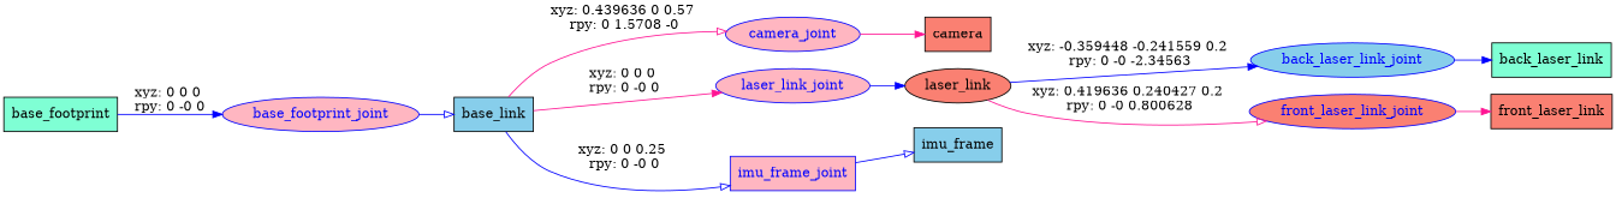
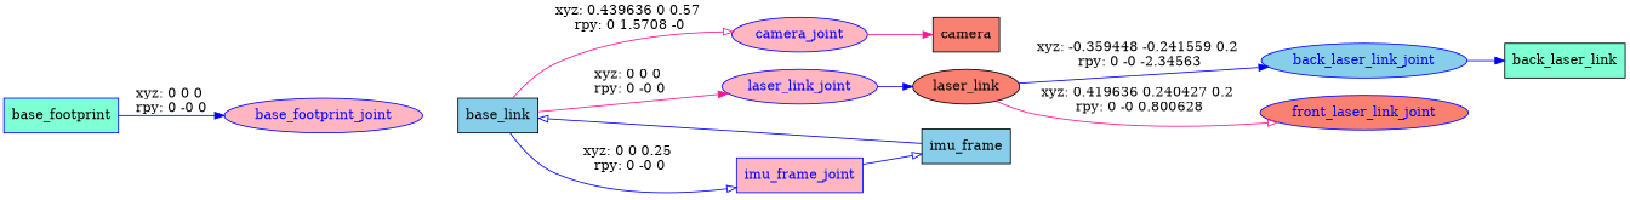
  digraph {
    rankdir=LR
    node [fillcolor=lightpink shape=box style=filled]
    edge [arrowhead=normal color=blue]
-   n1 [fillcolor=aquamarine label=base_footprint]
+   n1 [fillcolor=aquamarine label=base_footprint color=blue]
    base_footprint_joint [color=blue fontcolor=blue shape=ellipse]
    n3 [fillcolor=skyblue label=base_link]
    camera_joint [color=blue fontcolor=blue shape=ellipse]
    imu_frame_joint [color=blue fontcolor=blue]
    laser_link_joint [color=blue fontcolor=blue shape=ellipse]
    n7 [fillcolor=salmon label=camera]
    n8 [fillcolor=skyblue label=imu_frame]
    n9 [fillcolor=salmon label=laser_link shape=ellipse]
    back_laser_link_joint [color=blue fillcolor=skyblue fontcolor=blue shape=ellipse]
    front_laser_link_joint [color=blue fillcolor=salmon fontcolor=blue shape=ellipse]
    n12 [fillcolor=aquamarine label=back_laser_link]
-   n13 [fillcolor=salmon label=front_laser_link]
    n1 -> base_footprint_joint [label="xyz: 0 0 0 \nrpy: 0 -0 0"]
-   base_footprint_joint -> n3 [arrowhead=onormal]
+   n8 -> n3 [arrowhead=onormal]
    n3 -> camera_joint [arrowhead=onormal color=deeppink label="xyz: 0.439636 0 0.57 \nrpy: 0 1.5708 -0"]
    n3 -> imu_frame_joint [arrowhead=onormal label="xyz: 0 0 0.25 \nrpy: 0 -0 0"]
    n3 -> laser_link_joint [color=deeppink label="xyz: 0 0 0 \nrpy: 0 -0 0"]
    camera_joint -> n7 [color=deeppink]
    imu_frame_joint -> n8 [arrowhead=onormal]
    laser_link_joint -> n9
    n9 -> back_laser_link_joint [label="xyz: -0.359448 -0.241559 0.2 \nrpy: 0 -0 -2.34563"]
    n9 -> front_laser_link_joint [arrowhead=onormal color=deeppink label="xyz: 0.419636 0.240427 0.2 \nrpy: 0 -0 0.800628"]
    back_laser_link_joint -> n12
-   front_laser_link_joint -> n13 [color=deeppink]
  }
